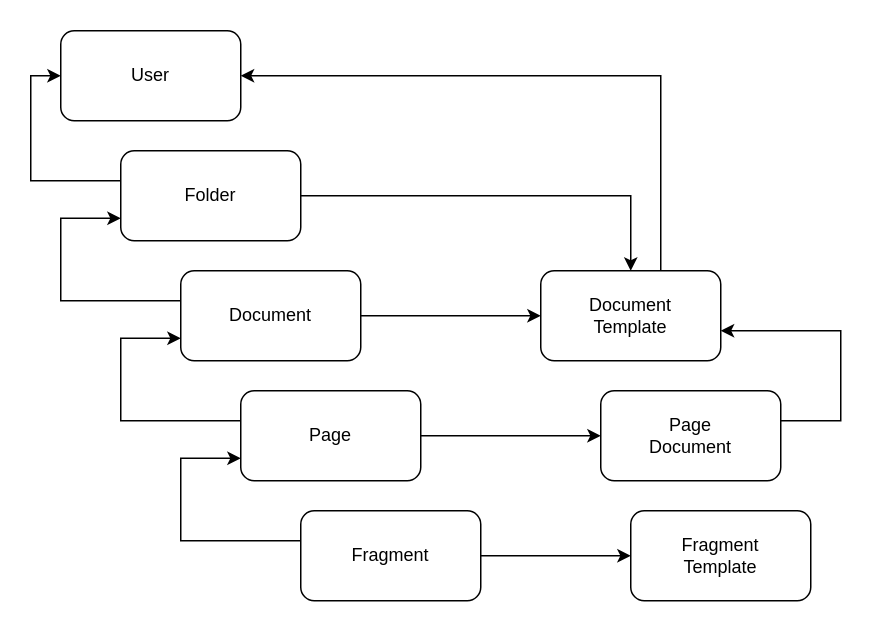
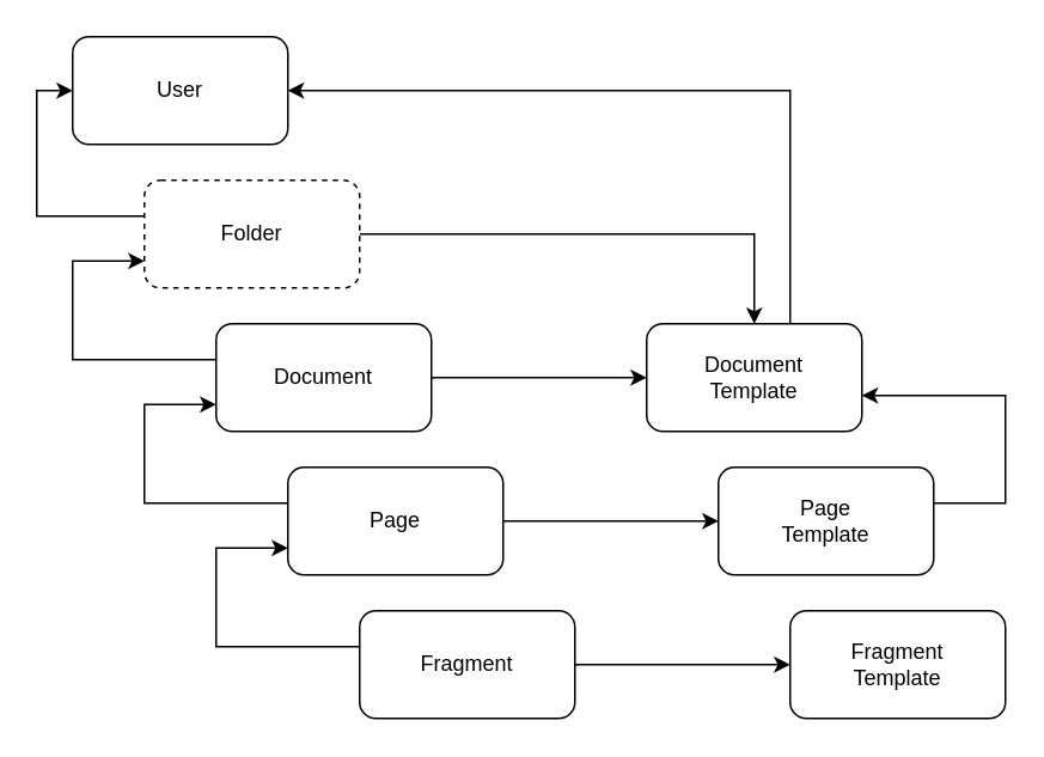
  <mxCell id="0" />
  <mxCell id="1" parent="0" />
  <mxCell id="2" value="User" style="rounded=1;whiteSpace=wrap;html=1;" vertex="1" parent="1"><mxGeometry x="40" y="20" width="120" height="60" as="geometry" /></mxCell>
  <mxCell id="3" style="edgeStyle=orthogonalEdgeStyle;rounded=0;orthogonalLoop=1;jettySize=auto;html=1;" edge="1" parent="1" source="4" target="15"><mxGeometry relative="1" as="geometry" /></mxCell>
- <mxCell id="4" value="Folder" style="rounded=1;whiteSpace=wrap;html=1;" vertex="1" parent="1"><mxGeometry x="80" y="100" width="120" height="60" as="geometry" /></mxCell>
+ <mxCell id="4" value="Folder" style="rounded=1;whiteSpace=wrap;html=1;dashed=1;" vertex="1" parent="1"><mxGeometry x="80" y="100" width="120" height="60" as="geometry" /></mxCell>
  <mxCell id="5" style="edgeStyle=orthogonalEdgeStyle;rounded=0;orthogonalLoop=1;jettySize=auto;html=1;entryX=0;entryY=0.75;entryDx=0;entryDy=0;" edge="1" parent="1" source="7" target="4"><mxGeometry relative="1" as="geometry"><Array as="points"><mxPoint x="40" y="200" /><mxPoint x="40" y="145" /></Array></mxGeometry></mxCell>
  <mxCell id="6" style="edgeStyle=orthogonalEdgeStyle;rounded=0;orthogonalLoop=1;jettySize=auto;html=1;" edge="1" parent="1" source="7" target="15"><mxGeometry relative="1" as="geometry" /></mxCell>
  <mxCell id="7" value="Document" style="rounded=1;whiteSpace=wrap;html=1;" vertex="1" parent="1"><mxGeometry x="120" y="180" width="120" height="60" as="geometry" /></mxCell>
  <mxCell id="8" style="edgeStyle=orthogonalEdgeStyle;rounded=0;orthogonalLoop=1;jettySize=auto;html=1;entryX=0;entryY=0.75;entryDx=0;entryDy=0;" edge="1" parent="1" source="10" target="7"><mxGeometry relative="1" as="geometry"><Array as="points"><mxPoint x="80" y="280" /><mxPoint x="80" y="225" /></Array></mxGeometry></mxCell>
  <mxCell id="9" style="edgeStyle=orthogonalEdgeStyle;rounded=0;orthogonalLoop=1;jettySize=auto;html=1;" edge="1" parent="1" source="10" target="17"><mxGeometry relative="1" as="geometry" /></mxCell>
  <mxCell id="10" value="Page" style="rounded=1;whiteSpace=wrap;html=1;" vertex="1" parent="1"><mxGeometry x="160" y="260" width="120" height="60" as="geometry" /></mxCell>
  <mxCell id="11" style="edgeStyle=orthogonalEdgeStyle;rounded=0;orthogonalLoop=1;jettySize=auto;html=1;entryX=0;entryY=0.75;entryDx=0;entryDy=0;" edge="1" parent="1" source="13" target="10"><mxGeometry relative="1" as="geometry"><Array as="points"><mxPoint x="120" y="360" /><mxPoint x="120" y="305" /></Array></mxGeometry></mxCell>
  <mxCell id="12" style="edgeStyle=orthogonalEdgeStyle;rounded=0;orthogonalLoop=1;jettySize=auto;html=1;" edge="1" parent="1" source="13" target="18"><mxGeometry relative="1" as="geometry" /></mxCell>
  <mxCell id="13" value="Fragment" style="rounded=1;whiteSpace=wrap;html=1;" vertex="1" parent="1"><mxGeometry x="200" y="340" width="120" height="60" as="geometry" /></mxCell>
  <mxCell id="14" style="edgeStyle=orthogonalEdgeStyle;rounded=0;orthogonalLoop=1;jettySize=auto;html=1;" edge="1" parent="1" source="15" target="2"><mxGeometry relative="1" as="geometry"><Array as="points"><mxPoint x="440" y="50" /></Array></mxGeometry></mxCell>
  <mxCell id="15" value="Document&lt;div&gt;Template&lt;/div&gt;" style="rounded=1;whiteSpace=wrap;html=1;" vertex="1" parent="1"><mxGeometry x="360" y="180" width="120" height="60" as="geometry" /></mxCell>
  <mxCell id="16" style="edgeStyle=orthogonalEdgeStyle;rounded=0;orthogonalLoop=1;jettySize=auto;html=1;" edge="1" parent="1" source="17"><mxGeometry relative="1" as="geometry"><mxPoint x="480" y="220" as="targetPoint" /><Array as="points"><mxPoint x="560" y="280" /><mxPoint x="560" y="220" /><mxPoint x="480" y="220" /></Array></mxGeometry></mxCell>
- <mxCell id="17" value="Page&lt;div&gt;Document&lt;/div&gt;" style="rounded=1;whiteSpace=wrap;html=1;" vertex="1" parent="1"><mxGeometry x="400" y="260" width="120" height="60" as="geometry" /></mxCell>
- <mxCell id="18" value="Fragment&lt;div&gt;Template&lt;/div&gt;" style="rounded=1;whiteSpace=wrap;html=1;" vertex="1" parent="1"><mxGeometry x="420" y="340" width="120" height="60" as="geometry" /></mxCell>
+ <mxCell id="17" value="Page&lt;div&gt;Template&lt;/div&gt;" style="rounded=1;whiteSpace=wrap;html=1;" vertex="1" parent="1"><mxGeometry x="400" y="260" width="120" height="60" as="geometry" /></mxCell>
+ <mxCell id="18" value="Fragment&lt;div&gt;Template&lt;/div&gt;" style="rounded=1;whiteSpace=wrap;html=1;" vertex="1" parent="1"><mxGeometry x="440" y="340" width="120" height="60" as="geometry" /></mxCell>
  <mxCell id="19" style="edgeStyle=orthogonalEdgeStyle;rounded=0;orthogonalLoop=1;jettySize=auto;html=1;" edge="1" parent="1" source="4" target="2"><mxGeometry relative="1" as="geometry"><Array as="points"><mxPoint x="20" y="120" /><mxPoint x="20" y="50" /></Array></mxGeometry></mxCell>
